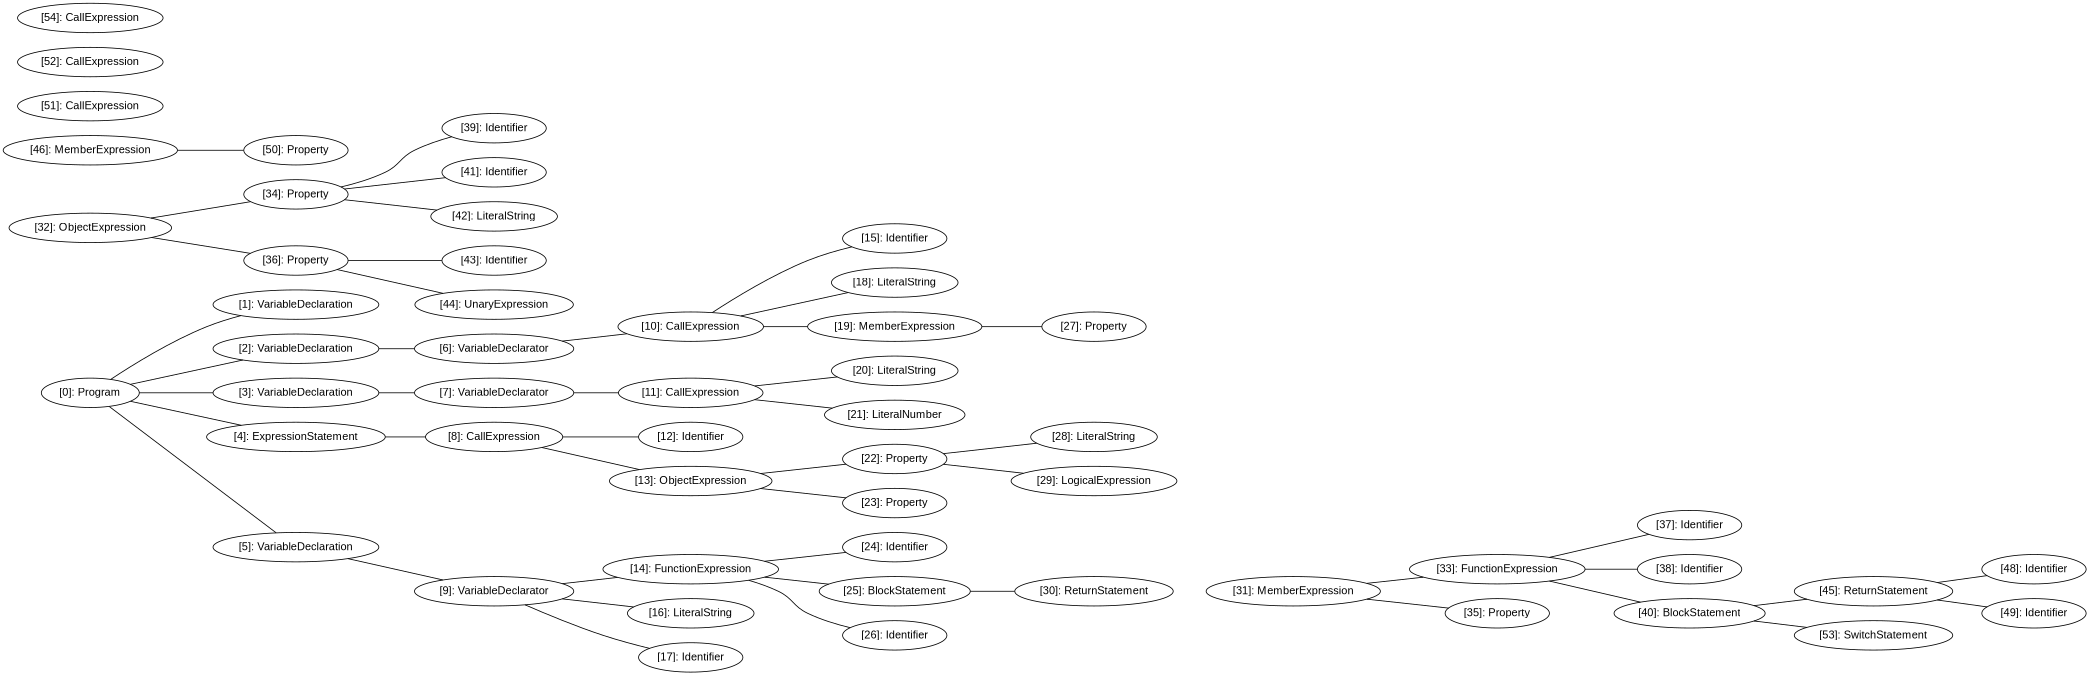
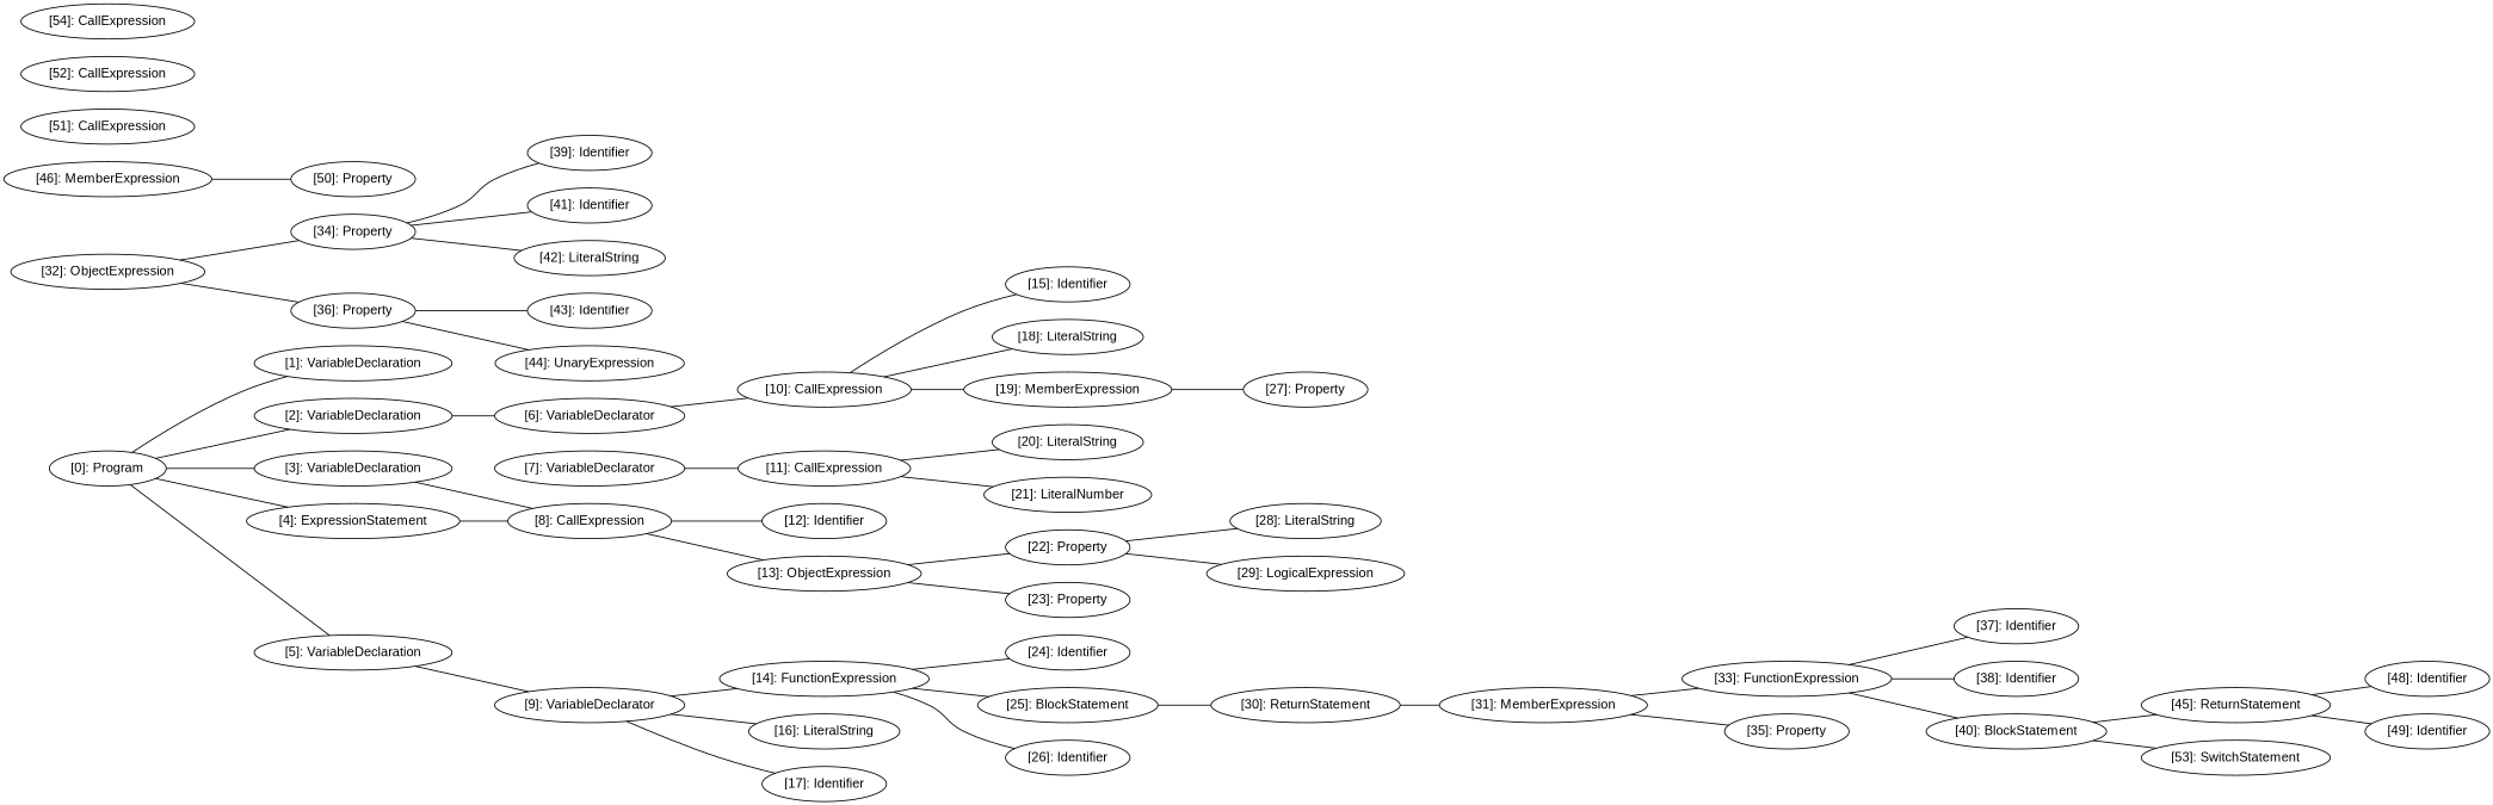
  graph {
    fontname="Liberation Sans"
    rankdir=LR
    node [fontname="Liberation Sans"]
    edge [fontname="Liberation Sans"]
    n1 [label="[0]: Program"]
    n2 [label="[1]: VariableDeclaration"]
    n3 [label="[2]: VariableDeclaration"]
    n4 [label="[3]: VariableDeclaration"]
    n5 [label="[4]: ExpressionStatement"]
    n6 [label="[5]: VariableDeclaration"]
    n7 [label="[6]: VariableDeclarator"]
    n8 [label="[7]: VariableDeclarator"]
    n9 [label="[8]: CallExpression"]
    n10 [label="[9]: VariableDeclarator"]
    n11 [label="[10]: CallExpression"]
    n12 [label="[11]: CallExpression"]
    n13 [label="[12]: Identifier"]
    n14 [label="[13]: ObjectExpression"]
    n15 [label="[14]: FunctionExpression"]
    n16 [label="[16]: LiteralString"]
    n17 [label="[17]: Identifier"]
    n18 [label="[15]: Identifier"]
    n19 [label="[18]: LiteralString"]
    n20 [label="[19]: MemberExpression"]
    n21 [label="[20]: LiteralString"]
    n22 [label="[21]: LiteralNumber"]
    n23 [label="[22]: Property"]
    n24 [label="[23]: Property"]
    n25 [label="[24]: Identifier"]
    n26 [label="[25]: BlockStatement"]
    n27 [label="[26]: Identifier"]
    n28 [label="[27]: Property"]
    n29 [label="[28]: LiteralString"]
    n30 [label="[29]: LogicalExpression"]
    n31 [label="[30]: ReturnStatement"]
    n32 [label="[31]: MemberExpression"]
    n33 [label="[33]: FunctionExpression"]
    n34 [label="[35]: Property"]
    n35 [label="[32]: ObjectExpression"]
    n36 [label="[34]: Property"]
    n37 [label="[36]: Property"]
    n38 [label="[37]: Identifier"]
    n39 [label="[38]: Identifier"]
    n40 [label="[40]: BlockStatement"]
    n41 [label="[39]: Identifier"]
    n42 [label="[41]: Identifier"]
    n43 [label="[42]: LiteralString"]
    n44 [label="[43]: Identifier"]
    n45 [label="[44]: UnaryExpression"]
    n46 [label="[45]: ReturnStatement"]
    n47 [label="[53]: SwitchStatement"]
    n48 [label="[48]: Identifier"]
    n49 [label="[49]: Identifier"]
    n50 [label="[46]: MemberExpression"]
    n51 [label="[50]: Property"]
    n52 [label="[51]: CallExpression"]
    n53 [label="[52]: CallExpression"]
    n54 [label="[54]: CallExpression"]
    n1 -- n2
    n1 -- n3
    n1 -- n4
    n1 -- n5
    n1 -- n6
    n3 -- n7
-   n4 -- n8
+   n4 -- n9
    n5 -- n9
    n6 -- n10
    n7 -- n11
    n8 -- n12
    n9 -- n13
    n9 -- n14
    n10 -- n15
    n10 -- n16
    n10 -- n17
    n11 -- n18
    n11 -- n19
    n11 -- n20
    n12 -- n21
    n12 -- n22
    n14 -- n23
    n14 -- n24
    n15 -- n25
    n15 -- n26
    n15 -- n27
    n20 -- n28
    n23 -- n29
    n23 -- n30
    n26 -- n31
+   n31 -- n32
    n32 -- n33
    n32 -- n34
    n33 -- n38
    n33 -- n39
    n33 -- n40
    n35 -- n36
    n35 -- n37
    n36 -- n41
    n36 -- n42
    n36 -- n43
    n37 -- n44
    n37 -- n45
    n40 -- n46
    n40 -- n47
    n46 -- n48
    n46 -- n49
    n50 -- n51
  }
